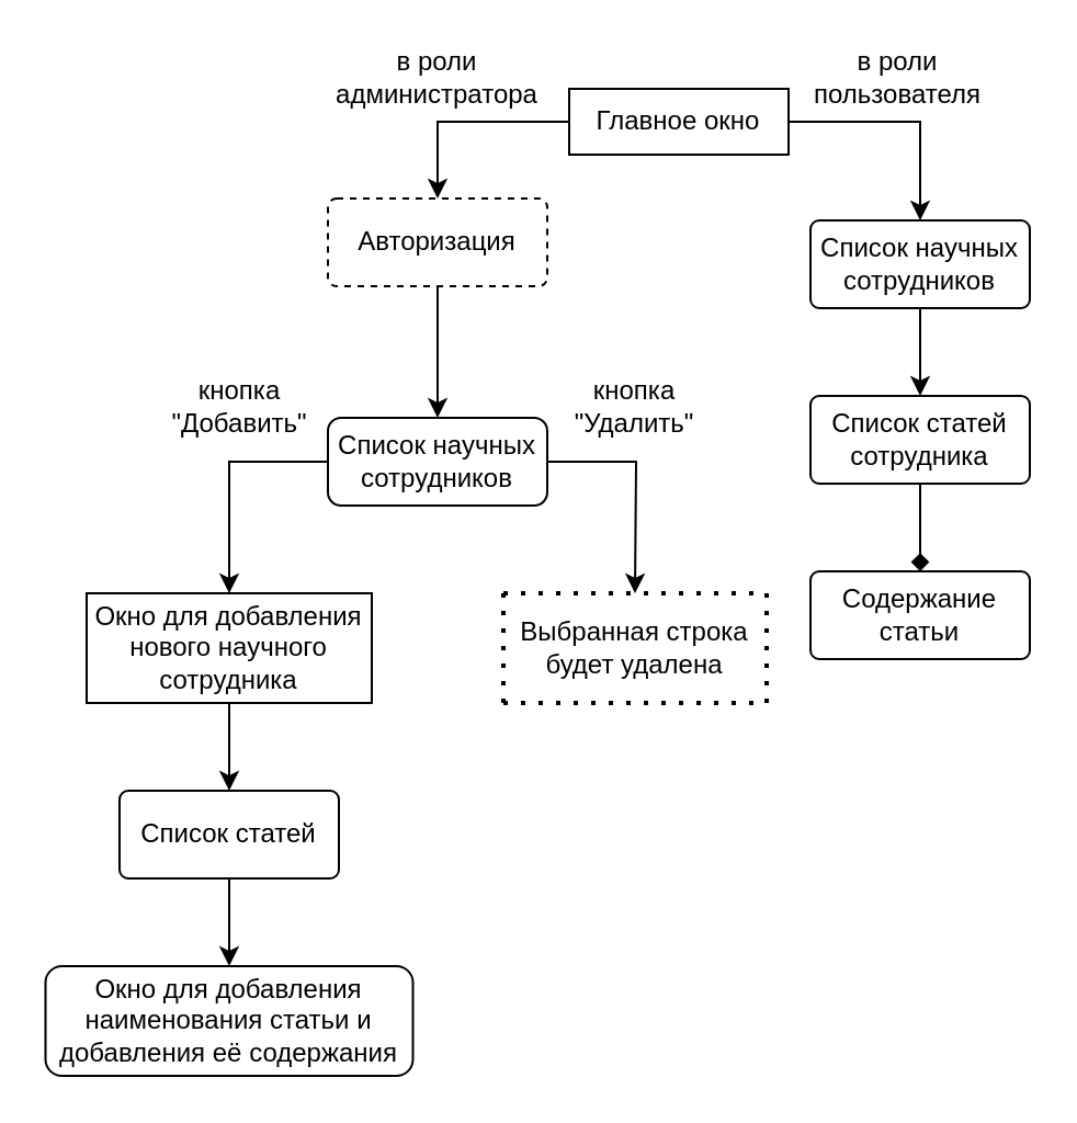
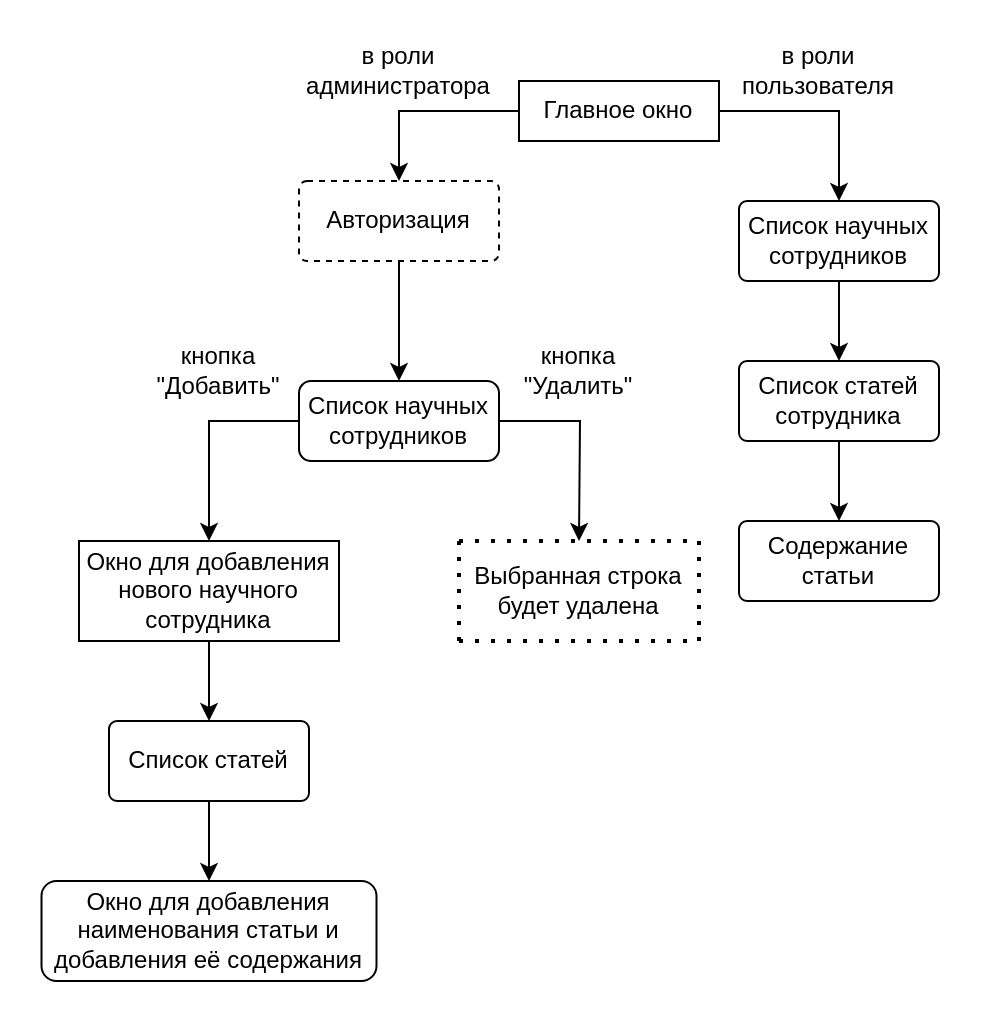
  <mxCell id="0" />
  <mxCell id="1" parent="0" />
  <mxCell id="2" style="edgeStyle=orthogonalEdgeStyle;rounded=0;orthogonalLoop=1;jettySize=auto;html=1;entryX=0.5;entryY=0;entryDx=0;entryDy=0;" edge="1" parent="1" source="4" target="6"><mxGeometry relative="1" as="geometry" /></mxCell>
  <mxCell id="3" style="edgeStyle=orthogonalEdgeStyle;rounded=0;orthogonalLoop=1;jettySize=auto;html=1;entryX=0.5;entryY=0;entryDx=0;entryDy=0;" edge="1" parent="1" source="4" target="8"><mxGeometry relative="1" as="geometry" /></mxCell>
  <mxCell id="4" value="Главное окно" style="whiteSpace=wrap;html=1;align=center;" vertex="1" parent="1"><mxGeometry x="259" y="40" width="100" height="30" as="geometry" /></mxCell>
  <mxCell id="5" style="edgeStyle=orthogonalEdgeStyle;rounded=0;orthogonalLoop=1;jettySize=auto;html=1;entryX=0.5;entryY=0;entryDx=0;entryDy=0;" edge="1" parent="1" source="6" target="11"><mxGeometry relative="1" as="geometry" /></mxCell>
  <mxCell id="6" value="Список научных сотрудников" style="rounded=1;arcSize=10;whiteSpace=wrap;html=1;align=center;" vertex="1" parent="1"><mxGeometry x="369" y="100" width="100" height="40" as="geometry" /></mxCell>
  <mxCell id="7" style="edgeStyle=orthogonalEdgeStyle;rounded=0;orthogonalLoop=1;jettySize=auto;html=1;entryX=0.5;entryY=0;entryDx=0;entryDy=0;" edge="1" parent="1" source="8" target="18"><mxGeometry relative="1" as="geometry" /></mxCell>
  <mxCell id="8" value="Авторизация" style="rounded=1;arcSize=10;whiteSpace=wrap;html=1;align=center;dashed=1;" vertex="1" parent="1"><mxGeometry x="149" y="90" width="100" height="40" as="geometry" /></mxCell>
  <mxCell id="9" value="Содержание статьи" style="rounded=1;arcSize=10;whiteSpace=wrap;html=1;align=center;" vertex="1" parent="1"><mxGeometry x="369" y="260" width="100" height="40" as="geometry" /></mxCell>
- <mxCell id="10" style="edgeStyle=orthogonalEdgeStyle;rounded=0;orthogonalLoop=1;jettySize=auto;html=1;entryX=0.5;entryY=0;entryDx=0;entryDy=0;endArrow=diamond;" edge="1" parent="1" source="11" target="9"><mxGeometry relative="1" as="geometry" /></mxCell>
+ <mxCell id="10" style="edgeStyle=orthogonalEdgeStyle;rounded=0;orthogonalLoop=1;jettySize=auto;html=1;entryX=0.5;entryY=0;entryDx=0;entryDy=0;" edge="1" parent="1" source="11" target="9"><mxGeometry relative="1" as="geometry" /></mxCell>
  <mxCell id="11" value="Список статей сотрудника" style="rounded=1;arcSize=10;whiteSpace=wrap;html=1;align=center;" vertex="1" parent="1"><mxGeometry x="369" y="180" width="100" height="40" as="geometry" /></mxCell>
  <mxCell id="12" style="edgeStyle=orthogonalEdgeStyle;rounded=0;orthogonalLoop=1;jettySize=auto;html=1;entryX=0.5;entryY=0;entryDx=0;entryDy=0;" edge="1" parent="1" source="13" target="29"><mxGeometry relative="1" as="geometry" /></mxCell>
  <mxCell id="13" value="Список статей" style="rounded=1;arcSize=10;whiteSpace=wrap;html=1;align=center;" vertex="1" parent="1"><mxGeometry x="54" y="360" width="100" height="40" as="geometry" /></mxCell>
  <mxCell id="14" value="в роли пользователя" style="text;html=1;strokeColor=none;fillColor=none;align=center;verticalAlign=middle;whiteSpace=wrap;rounded=0;" vertex="1" parent="1"><mxGeometry x="379" width="60" height="30" as="geometry" y="20" /></mxCell>
  <mxCell id="15" value="в роли администратора" style="text;html=1;strokeColor=none;fillColor=none;align=center;verticalAlign=middle;whiteSpace=wrap;rounded=0;" vertex="1" parent="1"><mxGeometry x="169" width="60" height="30" as="geometry" y="20" /></mxCell>
  <mxCell id="16" style="edgeStyle=orthogonalEdgeStyle;rounded=0;orthogonalLoop=1;jettySize=auto;html=1;entryX=0.5;entryY=0;entryDx=0;entryDy=0;exitX=0;exitY=0.5;exitDx=0;exitDy=0;" edge="1" parent="1" source="18" target="20"><mxGeometry relative="1" as="geometry" /></mxCell>
  <mxCell id="17" style="edgeStyle=orthogonalEdgeStyle;rounded=0;orthogonalLoop=1;jettySize=auto;html=1;exitX=1;exitY=0.5;exitDx=0;exitDy=0;" edge="1" parent="1" source="18"><mxGeometry relative="1" as="geometry"><mxPoint x="289" y="270" as="targetPoint" /></mxGeometry></mxCell>
  <mxCell id="18" value="Список научных сотрудников" style="rounded=1;whiteSpace=wrap;html=1;" vertex="1" parent="1"><mxGeometry x="149" y="190" width="100" height="40" as="geometry" /></mxCell>
  <mxCell id="19" style="edgeStyle=orthogonalEdgeStyle;rounded=0;orthogonalLoop=1;jettySize=auto;html=1;entryX=0.5;entryY=0;entryDx=0;entryDy=0;" edge="1" parent="1" source="20" target="13"><mxGeometry relative="1" as="geometry" /></mxCell>
  <mxCell id="20" value="Окно для добавления нового научного сотрудника" style="whiteSpace=wrap;html=1;align=center;" vertex="1" parent="1"><mxGeometry x="39" y="270" width="130" height="50" as="geometry" /></mxCell>
  <mxCell id="21" value="кнопка &quot;Добавить&quot;" style="text;html=1;strokeColor=none;fillColor=none;align=center;verticalAlign=middle;whiteSpace=wrap;rounded=0;" vertex="1" parent="1"><mxGeometry x="79" y="170" width="60" height="30" as="geometry" /></mxCell>
  <mxCell id="22" value="кнопка &quot;Удалить&quot;" style="text;html=1;strokeColor=none;fillColor=none;align=center;verticalAlign=middle;whiteSpace=wrap;rounded=0;" vertex="1" parent="1"><mxGeometry x="259" y="170" width="60" height="30" as="geometry" /></mxCell>
  <mxCell id="23" value="" style="endArrow=none;dashed=1;html=1;dashPattern=1 3;strokeWidth=2;rounded=0;" edge="1" parent="1"><mxGeometry width="50" height="50" relative="1" as="geometry"><mxPoint x="229" y="320" as="sourcePoint" /><mxPoint x="229" y="270" as="targetPoint" /></mxGeometry></mxCell>
  <mxCell id="24" value="" style="endArrow=none;dashed=1;html=1;dashPattern=1 3;strokeWidth=2;rounded=0;" edge="1" parent="1"><mxGeometry width="50" height="50" relative="1" as="geometry"><mxPoint x="229" y="320" as="sourcePoint" /><mxPoint x="349" y="320" as="targetPoint" /></mxGeometry></mxCell>
  <mxCell id="25" value="" style="endArrow=none;dashed=1;html=1;dashPattern=1 3;strokeWidth=2;rounded=0;" edge="1" parent="1"><mxGeometry width="50" height="50" relative="1" as="geometry"><mxPoint x="229" y="270" as="sourcePoint" /><mxPoint x="349" y="270" as="targetPoint" /></mxGeometry></mxCell>
  <mxCell id="26" value="" style="endArrow=none;dashed=1;html=1;dashPattern=1 3;strokeWidth=2;rounded=0;" edge="1" parent="1"><mxGeometry width="50" height="50" relative="1" as="geometry"><mxPoint x="349" y="320" as="sourcePoint" /><mxPoint x="349" y="270" as="targetPoint" /></mxGeometry></mxCell>
  <mxCell id="27" value="Выбранная строка будет удалена" style="text;html=1;strokeColor=none;fillColor=none;align=center;verticalAlign=middle;whiteSpace=wrap;rounded=0;" vertex="1" parent="1"><mxGeometry x="229" y="280" width="120" height="30" as="geometry" /></mxCell>
  <mxCell id="28" style="edgeStyle=orthogonalEdgeStyle;rounded=0;orthogonalLoop=1;jettySize=auto;html=1;exitX=0.5;exitY=1;exitDx=0;exitDy=0;" edge="1" parent="1" source="21" target="21"><mxGeometry relative="1" as="geometry" /></mxCell>
  <mxCell id="29" value="Окно для добавления наименования статьи и добавления её содержания" style="rounded=1;whiteSpace=wrap;html=1;" vertex="1" parent="1"><mxGeometry x="20.25" y="440" width="167.5" height="50" as="geometry" /></mxCell>
